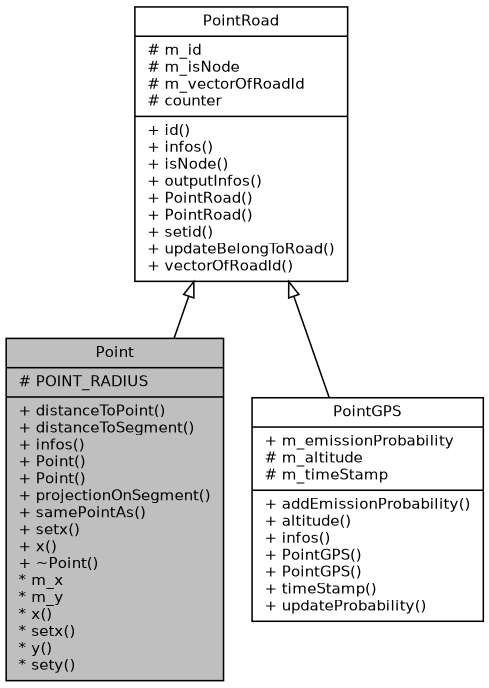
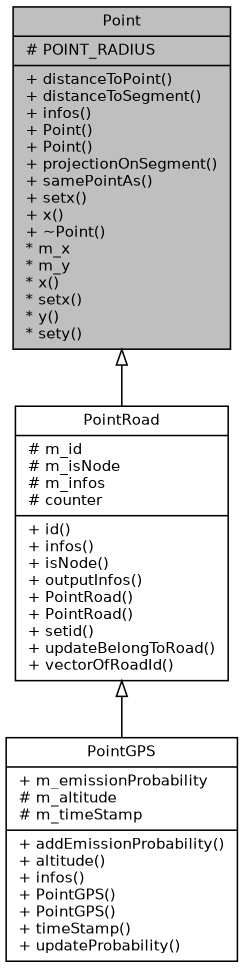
  digraph {
    node [color=black fontname=Helvetica fontsize=10 shape=record]
    edge [arrowtail=onormal color=black dir=back fontname=Helvetica fontsize=10 labelfontname=Helvetica labelfontsize=10 style=solid]
    n1 [fillcolor=grey75 fontcolor=black height=0.2 label="{Point\n|# POINT_RADIUS\l|+ distanceToPoint()\l+ distanceToSegment()\l+ infos()\l+ Point()\l+ Point()\l+ projectionOnSegment()\l+ samePointAs()\l+ setx()\l+ x()\l+ ~Point()\l* m_x\l* m_y\l* x()\l* setx()\l* y()\l* sety()\l}" style=filled width=0.4]
-   n2 [height=0.2 label="{PointRoad\n|# m_id\l# m_isNode\l# m_vectorOfRoadId\l# counter\l|+ id()\l+ infos()\l+ isNode()\l+ outputInfos()\l+ PointRoad()\l+ PointRoad()\l+ setid()\l+ updateBelongToRoad()\l+ vectorOfRoadId()\l}" width=0.4]
+   n2 [height=0.2 label="{PointRoad\n|# m_id\l# m_isNode\l# m_infos\l# counter\l|+ id()\l+ infos()\l+ isNode()\l+ outputInfos()\l+ PointRoad()\l+ PointRoad()\l+ setid()\l+ updateBelongToRoad()\l+ vectorOfRoadId()\l}" width=0.4]
    n3 [height=0.2 label="{PointGPS\n|+ m_emissionProbability\l# m_altitude\l# m_timeStamp\l|+ addEmissionProbability()\l+ altitude()\l+ infos()\l+ PointGPS()\l+ PointGPS()\l+ timeStamp()\l+ updateProbability()\l}" width=0.4]
-   n2 -> n1
+   n1 -> n2
    n2 -> n3
  }
